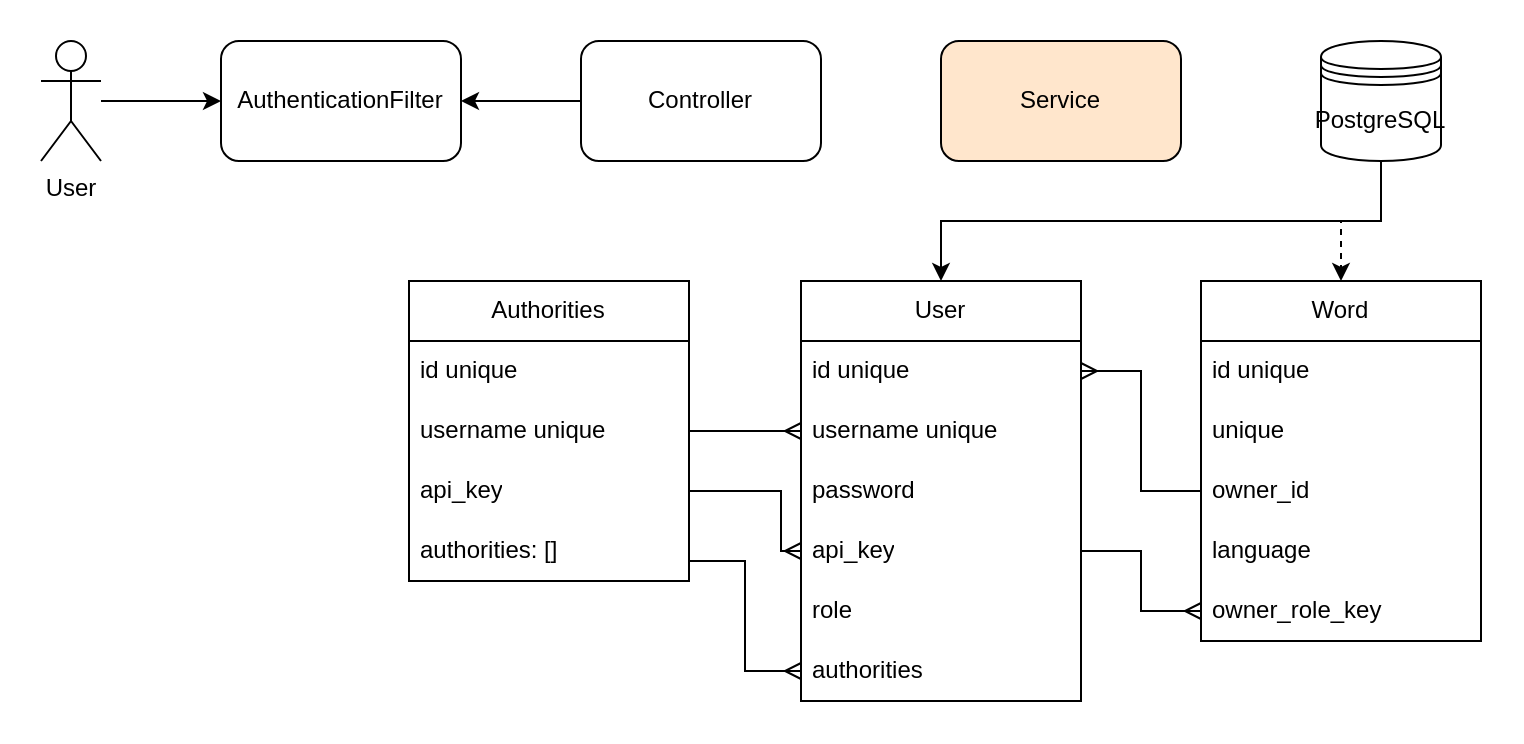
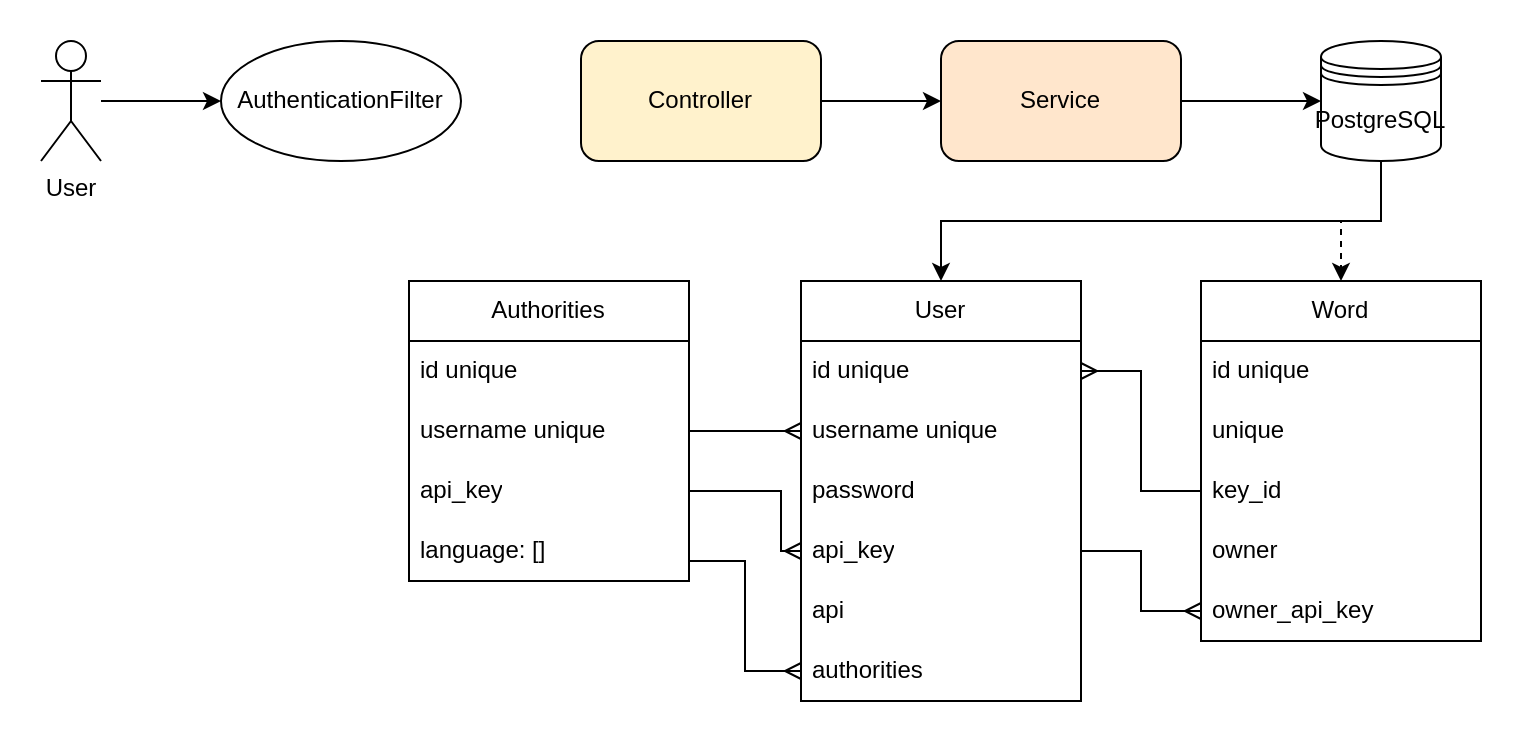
  <mxCell id="0" />
  <mxCell id="1" parent="0" />
  <mxCell id="2" style="edgeStyle=orthogonalEdgeStyle;rounded=0;orthogonalLoop=1;jettySize=auto;html=1;entryX=0;entryY=0.5;entryDx=0;entryDy=0;" edge="1" parent="1" source="3" target="11"><mxGeometry relative="1" as="geometry" /></mxCell>
  <mxCell id="3" value="User" style="shape=umlActor;verticalLabelPosition=bottom;verticalAlign=top;html=1;outlineConnect=0;" vertex="1" parent="1"><mxGeometry x="20" y="20" width="30" height="60" as="geometry" /></mxCell>
- <mxCell id="4" style="edgeStyle=orthogonalEdgeStyle;rounded=0;orthogonalLoop=1;jettySize=auto;html=1;" edge="1" parent="1" source="5" target="11"><mxGeometry relative="1" as="geometry" /></mxCell>
- <mxCell id="5" value="Controller" style="rounded=1;whiteSpace=wrap;html=1;" vertex="1" parent="1"><mxGeometry x="290" y="20" width="120" height="60" as="geometry" /></mxCell>
+ <mxCell id="4" style="edgeStyle=orthogonalEdgeStyle;rounded=0;orthogonalLoop=1;jettySize=auto;html=1;entryX=0;entryY=0.5;entryDx=0;entryDy=0;" edge="1" parent="1" source="5" target="7"><mxGeometry relative="1" as="geometry" /></mxCell>
+ <mxCell id="5" value="Controller" style="rounded=1;whiteSpace=wrap;html=1;fillColor=#fff2cc;" vertex="1" parent="1"><mxGeometry x="290" y="20" width="120" height="60" as="geometry" /></mxCell>
+ <mxCell id="6" style="edgeStyle=orthogonalEdgeStyle;rounded=0;orthogonalLoop=1;jettySize=auto;html=1;entryX=0;entryY=0.5;entryDx=0;entryDy=0;" edge="1" parent="1" source="7" target="10"><mxGeometry relative="1" as="geometry" /></mxCell>
  <mxCell id="7" value="Service" style="rounded=1;whiteSpace=wrap;html=1;fillColor=#ffe6cc;" vertex="1" parent="1"><mxGeometry x="470" y="20" width="120" height="60" as="geometry" /></mxCell>
  <mxCell id="8" style="edgeStyle=orthogonalEdgeStyle;rounded=0;orthogonalLoop=1;jettySize=auto;html=1;entryX=0.5;entryY=0;entryDx=0;entryDy=0;dashed=1;" edge="1" parent="1" source="10" target="12"><mxGeometry relative="1" as="geometry" /></mxCell>
  <mxCell id="9" style="edgeStyle=orthogonalEdgeStyle;rounded=0;orthogonalLoop=1;jettySize=auto;html=1;entryX=0.5;entryY=0;entryDx=0;entryDy=0;" edge="1" parent="1" source="10" target="18"><mxGeometry relative="1" as="geometry"><Array as="points"><mxPoint x="690" y="110" /><mxPoint x="470" y="110" /></Array></mxGeometry></mxCell>
  <mxCell id="10" value="PostgreSQL" style="shape=datastore;whiteSpace=wrap;html=1;" vertex="1" parent="1"><mxGeometry x="660" y="20" width="60" height="60" as="geometry" /></mxCell>
- <mxCell id="11" value="AuthenticationFilter" style="rounded=1;whiteSpace=wrap;html=1;" vertex="1" parent="1"><mxGeometry x="110" y="20" width="120" height="60" as="geometry" /></mxCell>
+ <mxCell id="11" value="AuthenticationFilter" style="ellipse;whiteSpace=wrap;html=1;" vertex="1" parent="1"><mxGeometry x="110" y="20" width="120" height="60" as="geometry" /></mxCell>
  <mxCell id="12" value="Word" style="swimlane;fontStyle=0;childLayout=stackLayout;horizontal=1;startSize=30;horizontalStack=0;resizeParent=1;resizeParentMax=0;resizeLast=0;collapsible=1;marginBottom=0;whiteSpace=wrap;html=1;" vertex="1" parent="1"><mxGeometry x="600" y="140" width="140" height="180" as="geometry" /></mxCell>
  <mxCell id="13" value="id unique" style="text;strokeColor=none;fillColor=none;align=left;verticalAlign=middle;spacingLeft=4;spacingRight=4;overflow=hidden;points=[[0,0.5],[1,0.5]];portConstraint=eastwest;rotatable=0;whiteSpace=wrap;html=1;" vertex="1" parent="12"><mxGeometry y="30" width="140" height="30" as="geometry" /></mxCell>
  <mxCell id="14" value="unique" style="text;strokeColor=none;fillColor=none;align=left;verticalAlign=middle;spacingLeft=4;spacingRight=4;overflow=hidden;points=[[0,0.5],[1,0.5]];portConstraint=eastwest;rotatable=0;whiteSpace=wrap;html=1;" vertex="1" parent="12"><mxGeometry y="60" width="140" height="30" as="geometry" /></mxCell>
- <mxCell id="15" value="owner_id" style="text;strokeColor=none;fillColor=none;align=left;verticalAlign=middle;spacingLeft=4;spacingRight=4;overflow=hidden;points=[[0,0.5],[1,0.5]];portConstraint=eastwest;rotatable=0;whiteSpace=wrap;html=1;" vertex="1" parent="12"><mxGeometry y="90" width="140" height="30" as="geometry" /></mxCell>
- <mxCell id="16" value="language" style="text;strokeColor=none;fillColor=none;align=left;verticalAlign=middle;spacingLeft=4;spacingRight=4;overflow=hidden;points=[[0,0.5],[1,0.5]];portConstraint=eastwest;rotatable=0;whiteSpace=wrap;html=1;" vertex="1" parent="12"><mxGeometry y="120" width="140" height="30" as="geometry" /></mxCell>
- <mxCell id="17" value="owner_role_key" style="text;strokeColor=none;fillColor=none;align=left;verticalAlign=middle;spacingLeft=4;spacingRight=4;overflow=hidden;points=[[0,0.5],[1,0.5]];portConstraint=eastwest;rotatable=0;whiteSpace=wrap;html=1;" vertex="1" parent="12"><mxGeometry y="150" width="140" height="30" as="geometry" /></mxCell>
+ <mxCell id="15" value="key_id" style="text;strokeColor=none;fillColor=none;align=left;verticalAlign=middle;spacingLeft=4;spacingRight=4;overflow=hidden;points=[[0,0.5],[1,0.5]];portConstraint=eastwest;rotatable=0;whiteSpace=wrap;html=1;" vertex="1" parent="12"><mxGeometry y="90" width="140" height="30" as="geometry" /></mxCell>
+ <mxCell id="16" value="owner" style="text;strokeColor=none;fillColor=none;align=left;verticalAlign=middle;spacingLeft=4;spacingRight=4;overflow=hidden;points=[[0,0.5],[1,0.5]];portConstraint=eastwest;rotatable=0;whiteSpace=wrap;html=1;" vertex="1" parent="12"><mxGeometry y="120" width="140" height="30" as="geometry" /></mxCell>
+ <mxCell id="17" value="owner_api_key" style="text;strokeColor=none;fillColor=none;align=left;verticalAlign=middle;spacingLeft=4;spacingRight=4;overflow=hidden;points=[[0,0.5],[1,0.5]];portConstraint=eastwest;rotatable=0;whiteSpace=wrap;html=1;" vertex="1" parent="12"><mxGeometry y="150" width="140" height="30" as="geometry" /></mxCell>
  <mxCell id="18" value="User" style="swimlane;fontStyle=0;childLayout=stackLayout;horizontal=1;startSize=30;horizontalStack=0;resizeParent=1;resizeParentMax=0;resizeLast=0;collapsible=1;marginBottom=0;whiteSpace=wrap;html=1;" vertex="1" parent="1"><mxGeometry x="400" y="140" width="140" height="210" as="geometry" /></mxCell>
  <mxCell id="19" value="id unique" style="text;strokeColor=none;fillColor=none;align=left;verticalAlign=middle;spacingLeft=4;spacingRight=4;overflow=hidden;points=[[0,0.5],[1,0.5]];portConstraint=eastwest;rotatable=0;whiteSpace=wrap;html=1;" vertex="1" parent="18"><mxGeometry y="30" width="140" height="30" as="geometry" /></mxCell>
  <mxCell id="20" value="username unique" style="text;strokeColor=none;fillColor=none;align=left;verticalAlign=middle;spacingLeft=4;spacingRight=4;overflow=hidden;points=[[0,0.5],[1,0.5]];portConstraint=eastwest;rotatable=0;whiteSpace=wrap;html=1;" vertex="1" parent="18"><mxGeometry y="60" width="140" height="30" as="geometry" /></mxCell>
  <mxCell id="21" value="password" style="text;strokeColor=none;fillColor=none;align=left;verticalAlign=middle;spacingLeft=4;spacingRight=4;overflow=hidden;points=[[0,0.5],[1,0.5]];portConstraint=eastwest;rotatable=0;whiteSpace=wrap;html=1;" vertex="1" parent="18"><mxGeometry y="90" width="140" height="30" as="geometry" /></mxCell>
  <mxCell id="22" value="api_key" style="text;strokeColor=none;fillColor=none;align=left;verticalAlign=middle;spacingLeft=4;spacingRight=4;overflow=hidden;points=[[0,0.5],[1,0.5]];portConstraint=eastwest;rotatable=0;whiteSpace=wrap;html=1;" vertex="1" parent="18"><mxGeometry y="120" width="140" height="30" as="geometry" /></mxCell>
- <mxCell id="23" value="role" style="text;strokeColor=none;fillColor=none;align=left;verticalAlign=middle;spacingLeft=4;spacingRight=4;overflow=hidden;points=[[0,0.5],[1,0.5]];portConstraint=eastwest;rotatable=0;whiteSpace=wrap;html=1;" vertex="1" parent="18"><mxGeometry y="150" width="140" height="30" as="geometry" /></mxCell>
+ <mxCell id="23" value="api" style="text;strokeColor=none;fillColor=none;align=left;verticalAlign=middle;spacingLeft=4;spacingRight=4;overflow=hidden;points=[[0,0.5],[1,0.5]];portConstraint=eastwest;rotatable=0;whiteSpace=wrap;html=1;" vertex="1" parent="18"><mxGeometry y="150" width="140" height="30" as="geometry" /></mxCell>
  <mxCell id="24" value="authorities" style="text;strokeColor=none;fillColor=none;align=left;verticalAlign=middle;spacingLeft=4;spacingRight=4;overflow=hidden;points=[[0,0.5],[1,0.5]];portConstraint=eastwest;rotatable=0;whiteSpace=wrap;html=1;" vertex="1" parent="18"><mxGeometry y="180" width="140" height="30" as="geometry" /></mxCell>
  <mxCell id="25" style="edgeStyle=orthogonalEdgeStyle;rounded=0;orthogonalLoop=1;jettySize=auto;html=1;entryX=0;entryY=0.5;entryDx=0;entryDy=0;endArrow=ERmany;endFill=0;" edge="1" parent="1" source="22" target="17"><mxGeometry relative="1" as="geometry" /></mxCell>
  <mxCell id="26" style="edgeStyle=orthogonalEdgeStyle;rounded=0;orthogonalLoop=1;jettySize=auto;html=1;endArrow=ERmany;endFill=0;" edge="1" parent="1" source="15" target="19"><mxGeometry relative="1" as="geometry" /></mxCell>
  <mxCell id="27" value="Authorities" style="swimlane;fontStyle=0;childLayout=stackLayout;horizontal=1;startSize=30;horizontalStack=0;resizeParent=1;resizeParentMax=0;resizeLast=0;collapsible=1;marginBottom=0;whiteSpace=wrap;html=1;" vertex="1" parent="1"><mxGeometry x="204" y="140" width="140" height="150" as="geometry" /></mxCell>
  <mxCell id="28" value="id unique" style="text;strokeColor=none;fillColor=none;align=left;verticalAlign=middle;spacingLeft=4;spacingRight=4;overflow=hidden;points=[[0,0.5],[1,0.5]];portConstraint=eastwest;rotatable=0;whiteSpace=wrap;html=1;" vertex="1" parent="27"><mxGeometry y="30" width="140" height="30" as="geometry" /></mxCell>
  <mxCell id="29" value="username unique" style="text;strokeColor=none;fillColor=none;align=left;verticalAlign=middle;spacingLeft=4;spacingRight=4;overflow=hidden;points=[[0,0.5],[1,0.5]];portConstraint=eastwest;rotatable=0;whiteSpace=wrap;html=1;" vertex="1" parent="27"><mxGeometry y="60" width="140" height="30" as="geometry" /></mxCell>
  <mxCell id="30" value="api_key" style="text;strokeColor=none;fillColor=none;align=left;verticalAlign=middle;spacingLeft=4;spacingRight=4;overflow=hidden;points=[[0,0.5],[1,0.5]];portConstraint=eastwest;rotatable=0;whiteSpace=wrap;html=1;" vertex="1" parent="27"><mxGeometry y="90" width="140" height="30" as="geometry" /></mxCell>
- <mxCell id="31" value="authorities: []" style="text;strokeColor=none;fillColor=none;align=left;verticalAlign=middle;spacingLeft=4;spacingRight=4;overflow=hidden;points=[[0,0.5],[1,0.5]];portConstraint=eastwest;rotatable=0;whiteSpace=wrap;html=1;" vertex="1" parent="27"><mxGeometry y="120" width="140" height="30" as="geometry" /></mxCell>
+ <mxCell id="31" value="language: []" style="text;strokeColor=none;fillColor=none;align=left;verticalAlign=middle;spacingLeft=4;spacingRight=4;overflow=hidden;points=[[0,0.5],[1,0.5]];portConstraint=eastwest;rotatable=0;whiteSpace=wrap;html=1;" vertex="1" parent="27"><mxGeometry y="120" width="140" height="30" as="geometry" /></mxCell>
  <mxCell id="32" style="edgeStyle=orthogonalEdgeStyle;rounded=0;orthogonalLoop=1;jettySize=auto;html=1;endArrow=ERmany;endFill=0;" edge="1" parent="1" source="29" target="20"><mxGeometry relative="1" as="geometry" /></mxCell>
  <mxCell id="33" style="edgeStyle=orthogonalEdgeStyle;rounded=0;orthogonalLoop=1;jettySize=auto;html=1;entryX=0;entryY=0.5;entryDx=0;entryDy=0;endArrow=ERmany;endFill=0;" edge="1" parent="1" source="30" target="22"><mxGeometry relative="1" as="geometry"><Array as="points"><mxPoint x="390" y="245" /><mxPoint x="390" y="275" /></Array></mxGeometry></mxCell>
  <mxCell id="34" style="edgeStyle=orthogonalEdgeStyle;rounded=0;orthogonalLoop=1;jettySize=auto;html=1;entryX=0;entryY=0.5;entryDx=0;entryDy=0;endArrow=ERmany;endFill=0;" edge="1" parent="1" source="31" target="24"><mxGeometry relative="1" as="geometry"><Array as="points"><mxPoint x="372" y="280" /><mxPoint x="372" y="335" /></Array></mxGeometry></mxCell>
